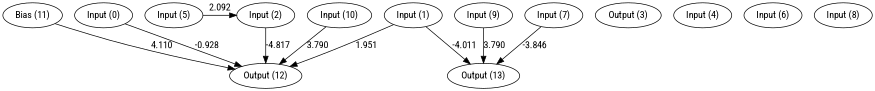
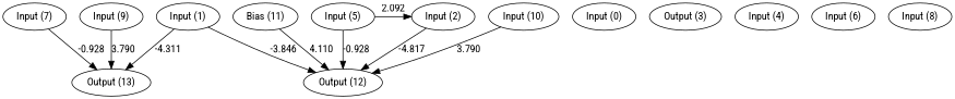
  digraph {
    fontname="Roboto Condensed"
    node [fontname="Roboto Condensed"]
    edge [fontname="Roboto Condensed"]
    n1 [label="Bias (11)"]
    n2 [label="Input (0)"]
    n3 [label="Input (1)"]
    n4 [label="Input (2)"]
    n5 [label="Output (3)"]
    n6 [label="Input (4)"]
    n7 [label="Input (5)"]
    n8 [label="Input (6)"]
    n9 [label="Input (7)"]
    n10 [label="Input (8)"]
    n11 [label="Input (9)"]
    n12 [label="Input (10)"]
    n13 [label="Output (12)"]
    n14 [label="Output (13)"]
    subgraph sub_1 {
      rank=same
      n1
      n2
      n3
      n4
      n5
      n6
      n7
      n8
      n9
      n10
      n11
      n12
    }
    subgraph sub_2 {
      rank=same
      n13
      n14
    }
    n1 -> n13 [label=4.110]
-   n3 -> n13 [label=1.951]
-   n3 -> n14 [label=-4.011]
+   n3 -> n13 [label=-3.846]
+   n3 -> n14 [label=-4.311]
    n4 -> n13 [label=-4.817]
    n7 -> n4 [label=2.092]
-   n2 -> n13 [label=-0.928]
-   n9 -> n14 [label=-3.846]
+   n7 -> n13 [label=-0.928]
+   n9 -> n14 [label=-0.928]
    n11 -> n14 [label=3.790]
    n12 -> n13 [label=3.790]
  }
